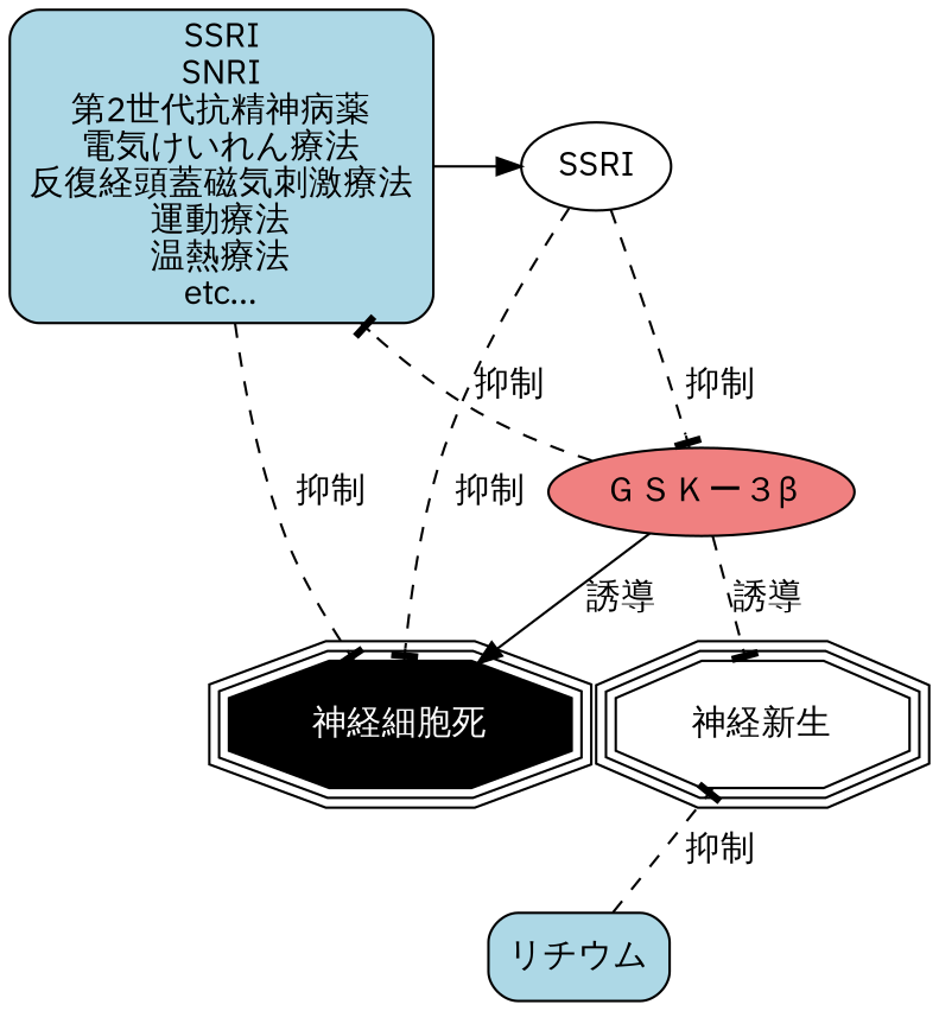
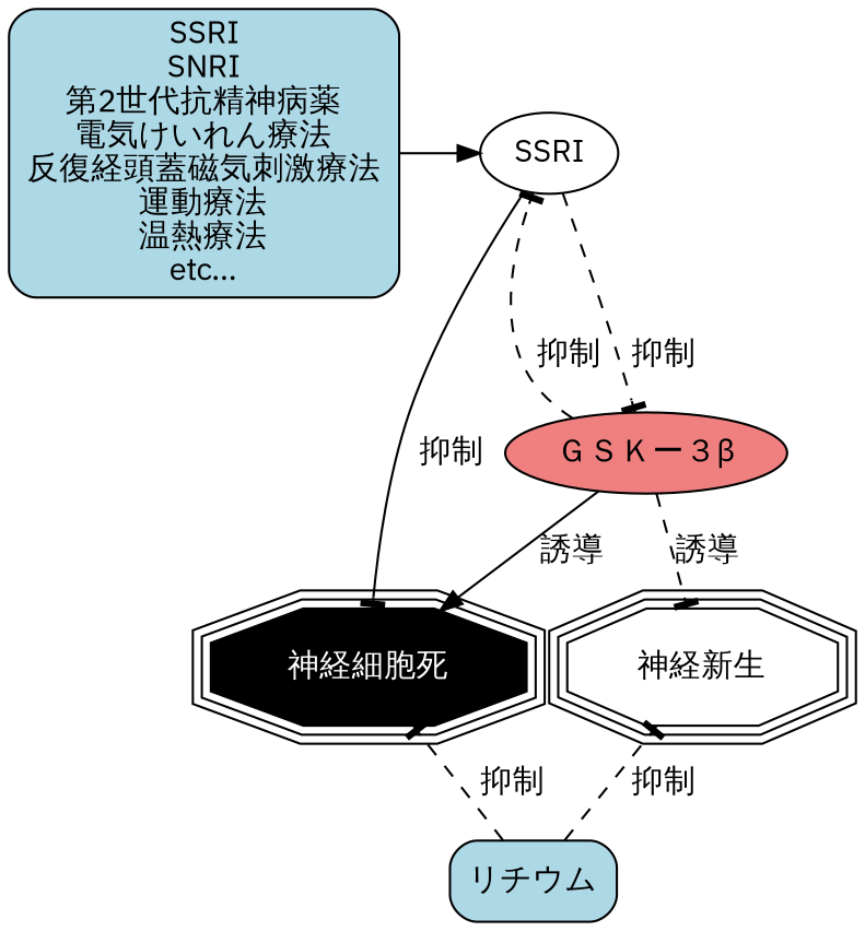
  digraph {
    fontname="IBM Plex Sans"
    node [fontname="IBM Plex Sans"]
    edge [fontname="IBM Plex Sans" arrowhead=tee style=dashed]
    n1 [fillcolor=lightblue label="SSRI\nSNRI\n第2世代抗精神病薬\n電気けいれん療法\n反復経頭蓋磁気刺激療法\n運動療法\n温熱療法\netc..." shape=box style="filled, rounded"]
    n2 [label=SSRI]
    n3 [label="神経新生" shape=tripleoctagon]
    n4 [fillcolor=black fontcolor=white label="神経細胞死" shape=tripleoctagon style=filled]
    n5 [fillcolor=lightblue label="リチウム" shape=box style="filled, rounded"]
    n6 [fillcolor=lightcoral fontcolor=black label="ＧＳＫー３β" style=filled]
    subgraph sub_1 {
      rank=min
      n1
      n2
    }
    subgraph sub_2 {
      rank=same
      n3
      n4
    }
    subgraph sub_3 {
      rank=max
      n5
    }
    n1 -> n2 [arrowhead="" style=""]
-   n2 -> n4 [label=" 抑制"]
+   n2 -> n4 [label=" 抑制" style=solid]
    n2 -> n6 [label=" 抑制"]
    n5 -> n3 [label=" 抑制"]
-   n1 -> n4 [label=" 抑制"]
-   n6 -> n1 [label=" 抑制"]
+   n5 -> n4 [label=" 抑制"]
+   n6 -> n2 [label=" 抑制"]
    n6 -> n3 [label="誘導"]
    n6 -> n4 [label="誘導" arrowhead="" style=""]
  }
